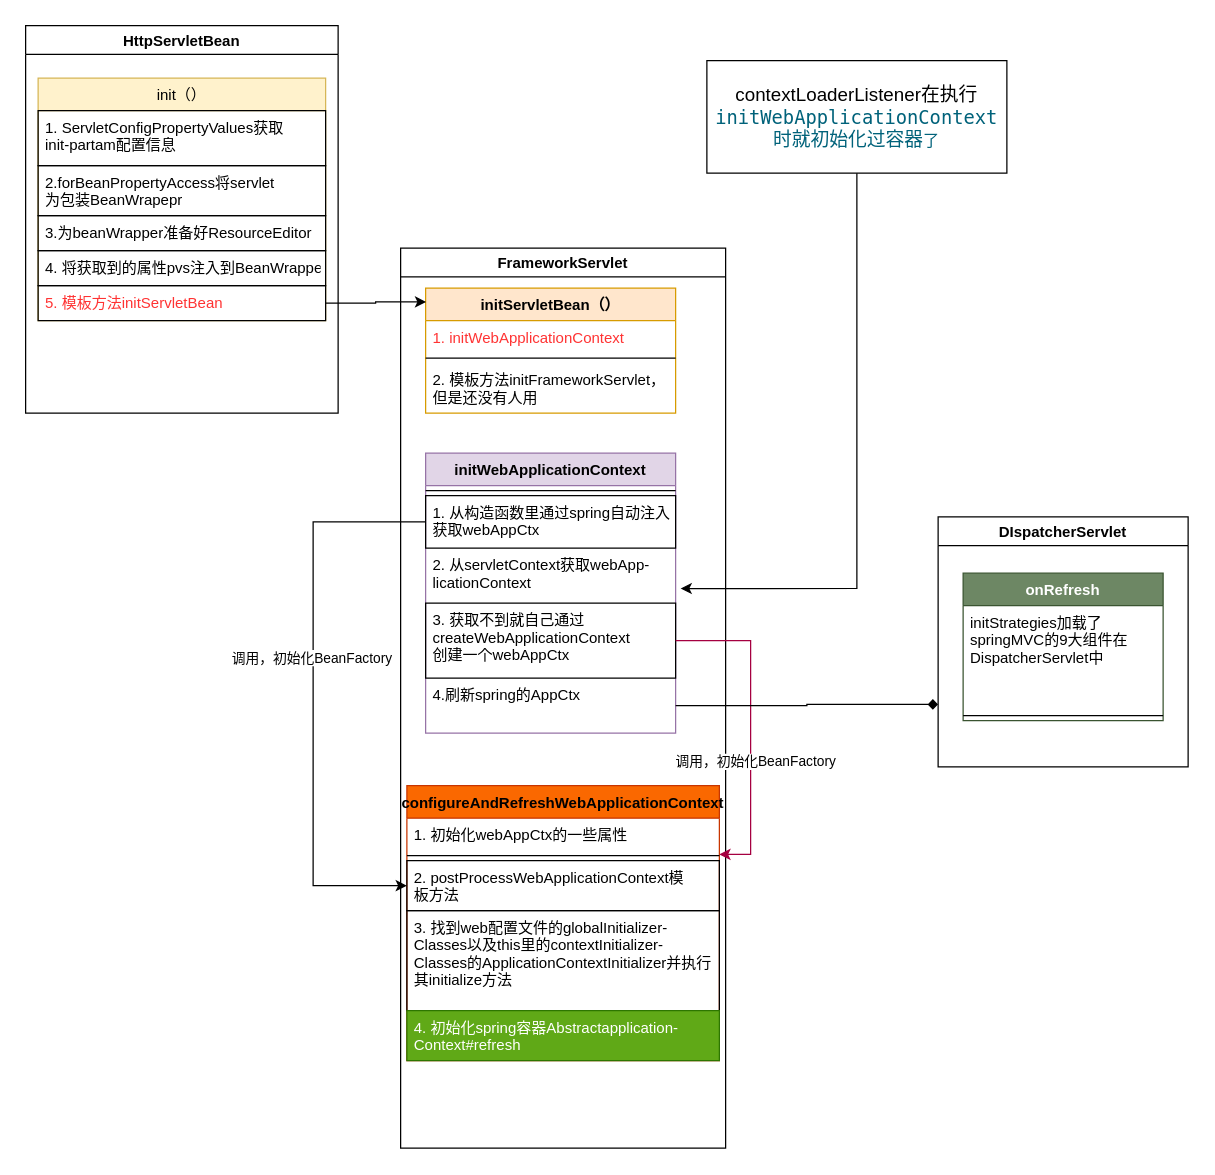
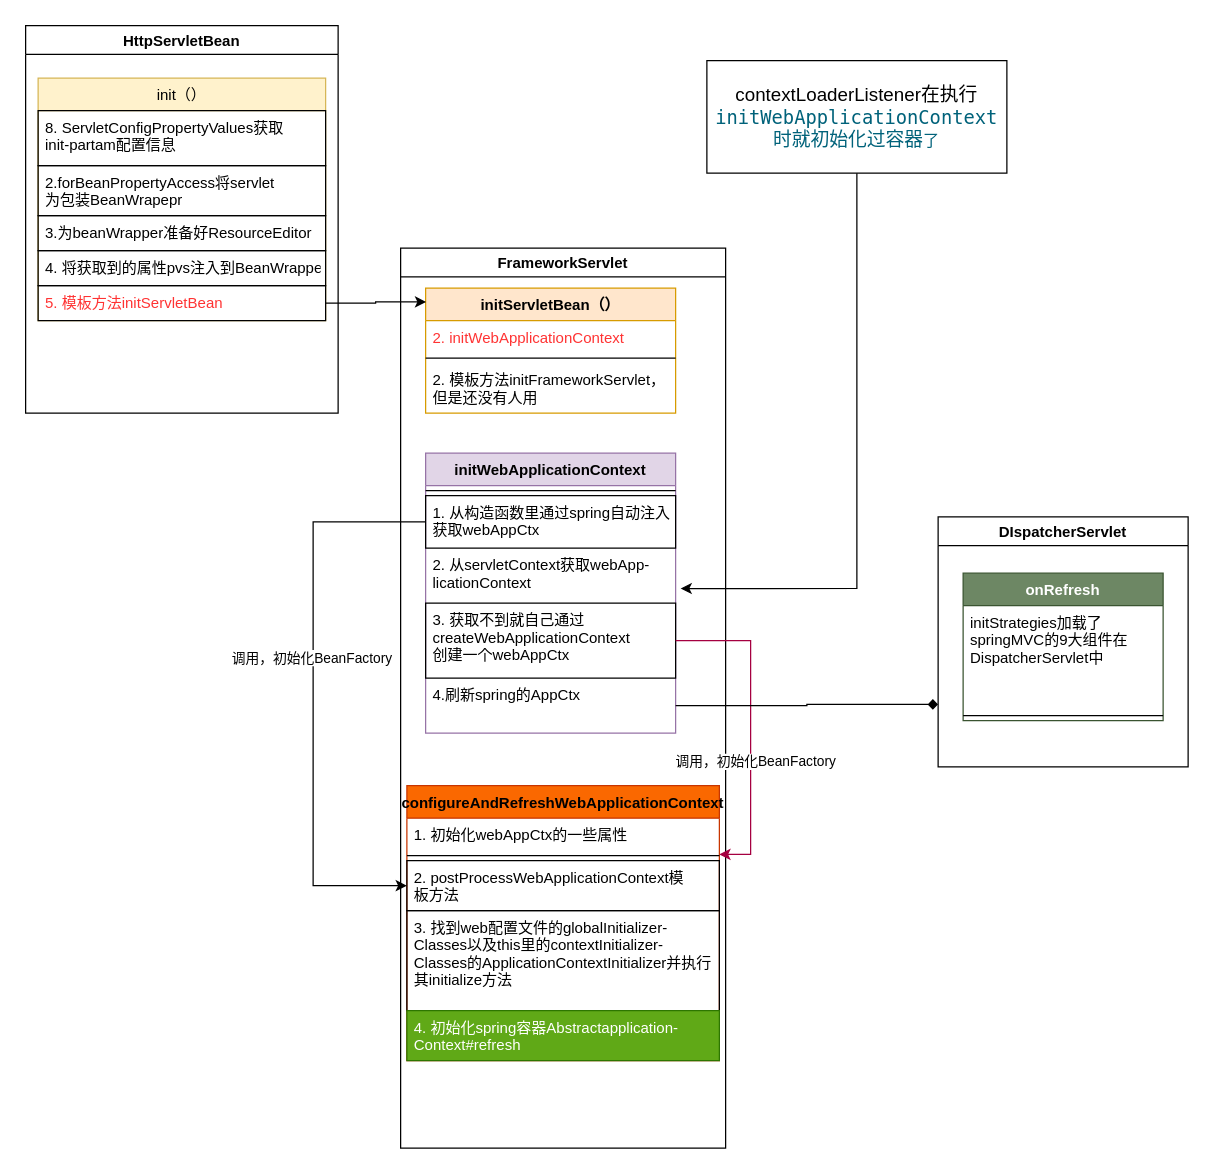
  <mxCell id="0" />
  <mxCell id="1" parent="0" />
  <mxCell id="2" value="HttpServletBean" style="swimlane;" vertex="1" parent="1"><mxGeometry x="20" y="20" width="250" height="310" as="geometry" /></mxCell>
  <mxCell id="3" value="init（）" style="swimlane;fontStyle=0;childLayout=stackLayout;horizontal=1;startSize=26;fillColor=#fff2cc;horizontalStack=0;resizeParent=1;resizeParentMax=0;resizeLast=0;collapsible=1;marginBottom=0;strokeColor=#d6b656;" vertex="1" parent="2"><mxGeometry x="10" y="42" width="230" height="194" as="geometry" /></mxCell>
- <mxCell id="4" value="1. ServletConfigPropertyValues获取&#10;init-partam配置信息" style="text;align=left;verticalAlign=top;spacingLeft=4;spacingRight=4;overflow=hidden;rotatable=0;points=[[0,0.5],[1,0.5]];portConstraint=eastwest;strokeColor=default;" vertex="1" parent="3"><mxGeometry y="26" width="230" height="44" as="geometry" /></mxCell>
+ <mxCell id="4" value="8. ServletConfigPropertyValues获取&#10;init-partam配置信息" style="text;align=left;verticalAlign=top;spacingLeft=4;spacingRight=4;overflow=hidden;rotatable=0;points=[[0,0.5],[1,0.5]];portConstraint=eastwest;strokeColor=default;" vertex="1" parent="3"><mxGeometry y="26" width="230" height="44" as="geometry" /></mxCell>
  <mxCell id="5" value="2.forBeanPropertyAccess将servlet&#10;为包装BeanWrapepr" style="text;align=left;verticalAlign=top;spacingLeft=4;spacingRight=4;overflow=hidden;rotatable=0;points=[[0,0.5],[1,0.5]];portConstraint=eastwest;strokeColor=default;" vertex="1" parent="3"><mxGeometry y="70" width="230" height="40" as="geometry" /></mxCell>
  <mxCell id="6" value="3.为beanWrapper准备好ResourceEditor" style="text;strokeColor=default;fillColor=none;align=left;verticalAlign=top;spacingLeft=4;spacingRight=4;overflow=hidden;rotatable=0;points=[[0,0.5],[1,0.5]];portConstraint=eastwest;" vertex="1" parent="3"><mxGeometry y="110" width="230" height="28" as="geometry" /></mxCell>
  <mxCell id="7" value="4. 将获取到的属性pvs注入到BeanWrapper" style="text;strokeColor=default;fillColor=none;align=left;verticalAlign=top;spacingLeft=4;spacingRight=4;overflow=hidden;rotatable=0;points=[[0,0.5],[1,0.5]];portConstraint=eastwest;" vertex="1" parent="3"><mxGeometry y="138" width="230" height="28" as="geometry" /></mxCell>
  <mxCell id="8" value="5. 模板方法initServletBean" style="text;strokeColor=default;fillColor=none;align=left;verticalAlign=top;spacingLeft=4;spacingRight=4;overflow=hidden;rotatable=0;points=[[0,0.5],[1,0.5]];portConstraint=eastwest;fontColor=#FF3333;" vertex="1" parent="3"><mxGeometry y="166" width="230" height="28" as="geometry" /></mxCell>
  <mxCell id="9" value="FrameworkServlet" style="swimlane;fontColor=#000000;" vertex="1" parent="1"><mxGeometry x="320" y="198" width="260" height="720" as="geometry" /></mxCell>
  <mxCell id="10" value="initServletBean（）" style="swimlane;fontStyle=1;align=center;verticalAlign=top;childLayout=stackLayout;horizontal=1;startSize=26;horizontalStack=0;resizeParent=1;resizeParentMax=0;resizeLast=0;collapsible=1;marginBottom=0;fillColor=#ffe6cc;strokeColor=#d79b00;" vertex="1" parent="9"><mxGeometry x="20" y="32" width="200" height="100" as="geometry" /></mxCell>
- <mxCell id="11" value="1. initWebApplicationContext" style="text;strokeColor=none;fillColor=none;align=left;verticalAlign=top;spacingLeft=4;spacingRight=4;overflow=hidden;rotatable=0;points=[[0,0.5],[1,0.5]];portConstraint=eastwest;fontColor=#FF3333;" vertex="1" parent="10"><mxGeometry y="26" width="200" height="26" as="geometry" /></mxCell>
+ <mxCell id="11" value="2. initWebApplicationContext" style="text;strokeColor=none;fillColor=none;align=left;verticalAlign=top;spacingLeft=4;spacingRight=4;overflow=hidden;rotatable=0;points=[[0,0.5],[1,0.5]];portConstraint=eastwest;fontColor=#FF3333;" vertex="1" parent="10"><mxGeometry y="26" width="200" height="26" as="geometry" /></mxCell>
  <mxCell id="12" value="" style="line;strokeWidth=1;fillColor=none;align=left;verticalAlign=middle;spacingTop=-1;spacingLeft=3;spacingRight=3;rotatable=0;labelPosition=right;points=[];portConstraint=eastwest;fontColor=#000000;" vertex="1" parent="10"><mxGeometry y="52" width="200" height="8" as="geometry" /></mxCell>
  <mxCell id="13" value="2. 模板方法initFrameworkServlet，&#10;但是还没有人用" style="text;strokeColor=none;fillColor=none;align=left;verticalAlign=top;spacingLeft=4;spacingRight=4;overflow=hidden;rotatable=0;points=[[0,0.5],[1,0.5]];portConstraint=eastwest;fontColor=#000000;" vertex="1" parent="10"><mxGeometry y="60" width="200" height="40" as="geometry" /></mxCell>
  <mxCell id="14" value="configureAndRefreshWebApplicationContext" style="swimlane;fontStyle=1;align=center;verticalAlign=top;childLayout=stackLayout;horizontal=1;startSize=26;horizontalStack=0;resizeParent=1;resizeParentMax=0;resizeLast=0;collapsible=1;marginBottom=0;fontColor=#000000;strokeColor=#C73500;fillColor=#fa6800;" vertex="1" parent="9"><mxGeometry x="5" y="430" width="250" height="220" as="geometry" /></mxCell>
  <mxCell id="15" value="1. 初始化webAppCtx的一些属性" style="text;strokeColor=none;fillColor=none;align=left;verticalAlign=top;spacingLeft=4;spacingRight=4;overflow=hidden;rotatable=0;points=[[0,0.5],[1,0.5]];portConstraint=eastwest;fontColor=#000000;" vertex="1" parent="14"><mxGeometry y="26" width="250" height="26" as="geometry" /></mxCell>
  <mxCell id="16" value="" style="line;strokeWidth=1;fillColor=none;align=left;verticalAlign=middle;spacingTop=-1;spacingLeft=3;spacingRight=3;rotatable=0;labelPosition=right;points=[];portConstraint=eastwest;fontColor=#000000;" vertex="1" parent="14"><mxGeometry y="52" width="250" height="8" as="geometry" /></mxCell>
  <mxCell id="17" value="2. postProcessWebApplicationContext模&#10;板方法" style="text;strokeColor=default;fillColor=none;align=left;verticalAlign=top;spacingLeft=4;spacingRight=4;overflow=hidden;rotatable=0;points=[[0,0.5],[1,0.5]];portConstraint=eastwest;fontColor=#000000;" vertex="1" parent="14"><mxGeometry y="60" width="250" height="40" as="geometry" /></mxCell>
  <mxCell id="18" value="3. 找到web配置文件的globalInitializer-&#10;Classes以及this里的contextInitializer-&#10;Classes的ApplicationContextInitializer并执行&#10;其initialize方法" style="text;strokeColor=default;fillColor=none;align=left;verticalAlign=top;spacingLeft=4;spacingRight=4;overflow=hidden;rotatable=0;points=[[0,0.5],[1,0.5]];portConstraint=eastwest;fontColor=#000000;" vertex="1" parent="14"><mxGeometry y="100" width="250" height="80" as="geometry" /></mxCell>
  <mxCell id="19" value="4. 初始化spring容器Abstractapplication-&#10;Context#refresh" style="text;strokeColor=#2D7600;fillColor=#60a917;align=left;verticalAlign=top;spacingLeft=4;spacingRight=4;overflow=hidden;rotatable=0;points=[[0,0.5],[1,0.5]];portConstraint=eastwest;fontColor=#ffffff;" vertex="1" parent="14"><mxGeometry y="180" width="250" height="40" as="geometry" /></mxCell>
  <mxCell id="20" style="edgeStyle=orthogonalEdgeStyle;rounded=0;orthogonalLoop=1;jettySize=auto;html=1;entryX=0.002;entryY=0.11;entryDx=0;entryDy=0;entryPerimeter=0;fontColor=#000000;endArrow=classic;endFill=1;" edge="1" parent="1" source="8" target="10"><mxGeometry relative="1" as="geometry" /></mxCell>
  <mxCell id="21" value="initWebApplicationContext" style="swimlane;fontStyle=1;align=center;verticalAlign=top;childLayout=stackLayout;horizontal=1;startSize=26;horizontalStack=0;resizeParent=1;resizeParentMax=0;resizeLast=0;collapsible=1;marginBottom=0;strokeColor=#9673a6;fillColor=#e1d5e7;" vertex="1" parent="1"><mxGeometry x="340" y="362" width="200" height="224" as="geometry" /></mxCell>
  <mxCell id="22" value="" style="line;strokeWidth=1;fillColor=none;align=left;verticalAlign=middle;spacingTop=-1;spacingLeft=3;spacingRight=3;rotatable=0;labelPosition=right;points=[];portConstraint=eastwest;fontColor=#FF3333;" vertex="1" parent="21"><mxGeometry y="26" width="200" height="8" as="geometry" /></mxCell>
  <mxCell id="23" value="1. 从构造函数里通过spring自动注入&#10;获取webAppCtx" style="text;strokeColor=default;fillColor=none;align=left;verticalAlign=top;spacingLeft=4;spacingRight=4;overflow=hidden;rotatable=0;points=[[0,0.5],[1,0.5]];portConstraint=eastwest;fontColor=#000000;" vertex="1" parent="21"><mxGeometry y="34" width="200" height="42" as="geometry" /></mxCell>
  <mxCell id="24" value="2. 从servletContext获取webApp-&#10;licationContext" style="text;strokeColor=none;fillColor=none;align=left;verticalAlign=top;spacingLeft=4;spacingRight=4;overflow=hidden;rotatable=0;points=[[0,0.5],[1,0.5]];portConstraint=eastwest;fontColor=#000000;" vertex="1" parent="21"><mxGeometry y="76" width="200" height="44" as="geometry" /></mxCell>
  <mxCell id="25" value="3. 获取不到就自己通过&#10;createWebApplicationContext&#10;创建一个webAppCtx" style="text;strokeColor=default;fillColor=none;align=left;verticalAlign=top;spacingLeft=4;spacingRight=4;overflow=hidden;rotatable=0;points=[[0,0.5],[1,0.5]];portConstraint=eastwest;fontColor=#000000;" vertex="1" parent="21"><mxGeometry y="120" width="200" height="60" as="geometry" /></mxCell>
  <mxCell id="26" value="4.刷新spring的AppCtx" style="text;strokeColor=none;fillColor=none;align=left;verticalAlign=top;spacingLeft=4;spacingRight=4;overflow=hidden;rotatable=0;points=[[0,0.5],[1,0.5]];portConstraint=eastwest;fontColor=#000000;" vertex="1" parent="21"><mxGeometry y="180" width="200" height="44" as="geometry" /></mxCell>
  <mxCell id="27" style="edgeStyle=orthogonalEdgeStyle;rounded=0;orthogonalLoop=1;jettySize=auto;html=1;exitX=1;exitY=0.5;exitDx=0;exitDy=0;entryX=1;entryY=0.25;entryDx=0;entryDy=0;fontColor=#000000;endArrow=classic;endFill=1;fillColor=#d80073;strokeColor=#A50040;" edge="1" parent="1" source="25" target="14"><mxGeometry relative="1" as="geometry"><Array as="points"><mxPoint x="600" y="512" /><mxPoint x="600" y="683" /></Array></mxGeometry></mxCell>
  <mxCell id="28" value="调用，初始化BeanFactory" style="edgeLabel;html=1;align=center;verticalAlign=middle;resizable=0;points=[];fontColor=#000000;" vertex="1" connectable="0" parent="27"><mxGeometry x="-0.182" y="2" relative="1" as="geometry"><mxPoint x="1" y="51" as="offset" /></mxGeometry></mxCell>
  <mxCell id="29" value="DIspatcherServlet" style="swimlane;fontColor=#000000;strokeColor=default;" vertex="1" parent="1"><mxGeometry x="750" y="413" width="200" height="200" as="geometry" /></mxCell>
  <mxCell id="30" value="onRefresh" style="swimlane;fontStyle=1;align=center;verticalAlign=top;childLayout=stackLayout;horizontal=1;startSize=26;horizontalStack=0;resizeParent=1;resizeParentMax=0;resizeLast=0;collapsible=1;marginBottom=0;fontColor=#ffffff;strokeColor=#3A5431;fillColor=#6d8764;" vertex="1" parent="1"><mxGeometry x="770" y="458" width="160" height="118" as="geometry" /></mxCell>
  <mxCell id="31" value="initStrategies加载了&#10;springMVC的9大组件在&#10;DispatcherServlet中" style="text;strokeColor=none;fillColor=none;align=left;verticalAlign=top;spacingLeft=4;spacingRight=4;overflow=hidden;rotatable=0;points=[[0,0.5],[1,0.5]];portConstraint=eastwest;fontColor=#000000;" vertex="1" parent="30"><mxGeometry y="26" width="160" height="84" as="geometry" /></mxCell>
  <mxCell id="32" value="" style="line;strokeWidth=1;fillColor=none;align=left;verticalAlign=middle;spacingTop=-1;spacingLeft=3;spacingRight=3;rotatable=0;labelPosition=right;points=[];portConstraint=eastwest;fontColor=#000000;" vertex="1" parent="30"><mxGeometry y="110" width="160" height="8" as="geometry" /></mxCell>
  <mxCell id="33" style="edgeStyle=orthogonalEdgeStyle;rounded=0;orthogonalLoop=1;jettySize=auto;html=1;exitX=1;exitY=0.5;exitDx=0;exitDy=0;entryX=0;entryY=0.75;entryDx=0;entryDy=0;fontColor=#000000;endArrow=diamond;endFill=1;" edge="1" parent="1" source="26" target="29"><mxGeometry relative="1" as="geometry" /></mxCell>
  <mxCell id="34" style="edgeStyle=orthogonalEdgeStyle;rounded=0;orthogonalLoop=1;jettySize=auto;html=1;exitX=0;exitY=0.5;exitDx=0;exitDy=0;entryX=0;entryY=0.5;entryDx=0;entryDy=0;fontColor=#000000;endArrow=classic;endFill=1;" edge="1" parent="1" source="23" target="17"><mxGeometry relative="1" as="geometry"><Array as="points"><mxPoint x="250" y="417" /><mxPoint x="250" y="708" /></Array></mxGeometry></mxCell>
  <mxCell id="35" value="调用，初始化BeanFactory" style="edgeLabel;html=1;align=center;verticalAlign=middle;resizable=0;points=[];fontColor=#000000;" vertex="1" connectable="0" parent="34"><mxGeometry x="-0.13" y="-2" relative="1" as="geometry"><mxPoint as="offset" /></mxGeometry></mxCell>
  <mxCell id="36" style="edgeStyle=orthogonalEdgeStyle;rounded=0;orthogonalLoop=1;jettySize=auto;html=1;entryX=1.02;entryY=0.735;entryDx=0;entryDy=0;entryPerimeter=0;fontSize=16;fontColor=#000000;endArrow=classic;endFill=1;exitX=0.5;exitY=1;exitDx=0;exitDy=0;" edge="1" parent="1" source="37" target="24"><mxGeometry relative="1" as="geometry"><mxPoint x="685" y="120" as="sourcePoint" /></mxGeometry></mxCell>
  <mxCell id="37" value="&lt;font style=&quot;font-size: 15px;&quot;&gt;contextLoaderListener在执行&lt;span style=&quot;color: rgb(0, 98, 122); background-color: rgb(255, 255, 255); font-family: &amp;quot;JetBrains Mono&amp;quot;, monospace;&quot;&gt;initWebApplicationContext时就初始化过容器&lt;/span&gt;&lt;/font&gt;&lt;span style=&quot;color: rgb(0, 98, 122); background-color: rgb(255, 255, 255); font-family: &amp;quot;JetBrains Mono&amp;quot;, monospace; font-size: 9.8pt;&quot;&gt;了&lt;/span&gt;" style="rounded=0;whiteSpace=wrap;html=1;fontSize=15;fontColor=#000000;strokeColor=default;" vertex="1" parent="1"><mxGeometry x="565" y="48" width="240" height="90" as="geometry" /></mxCell>
